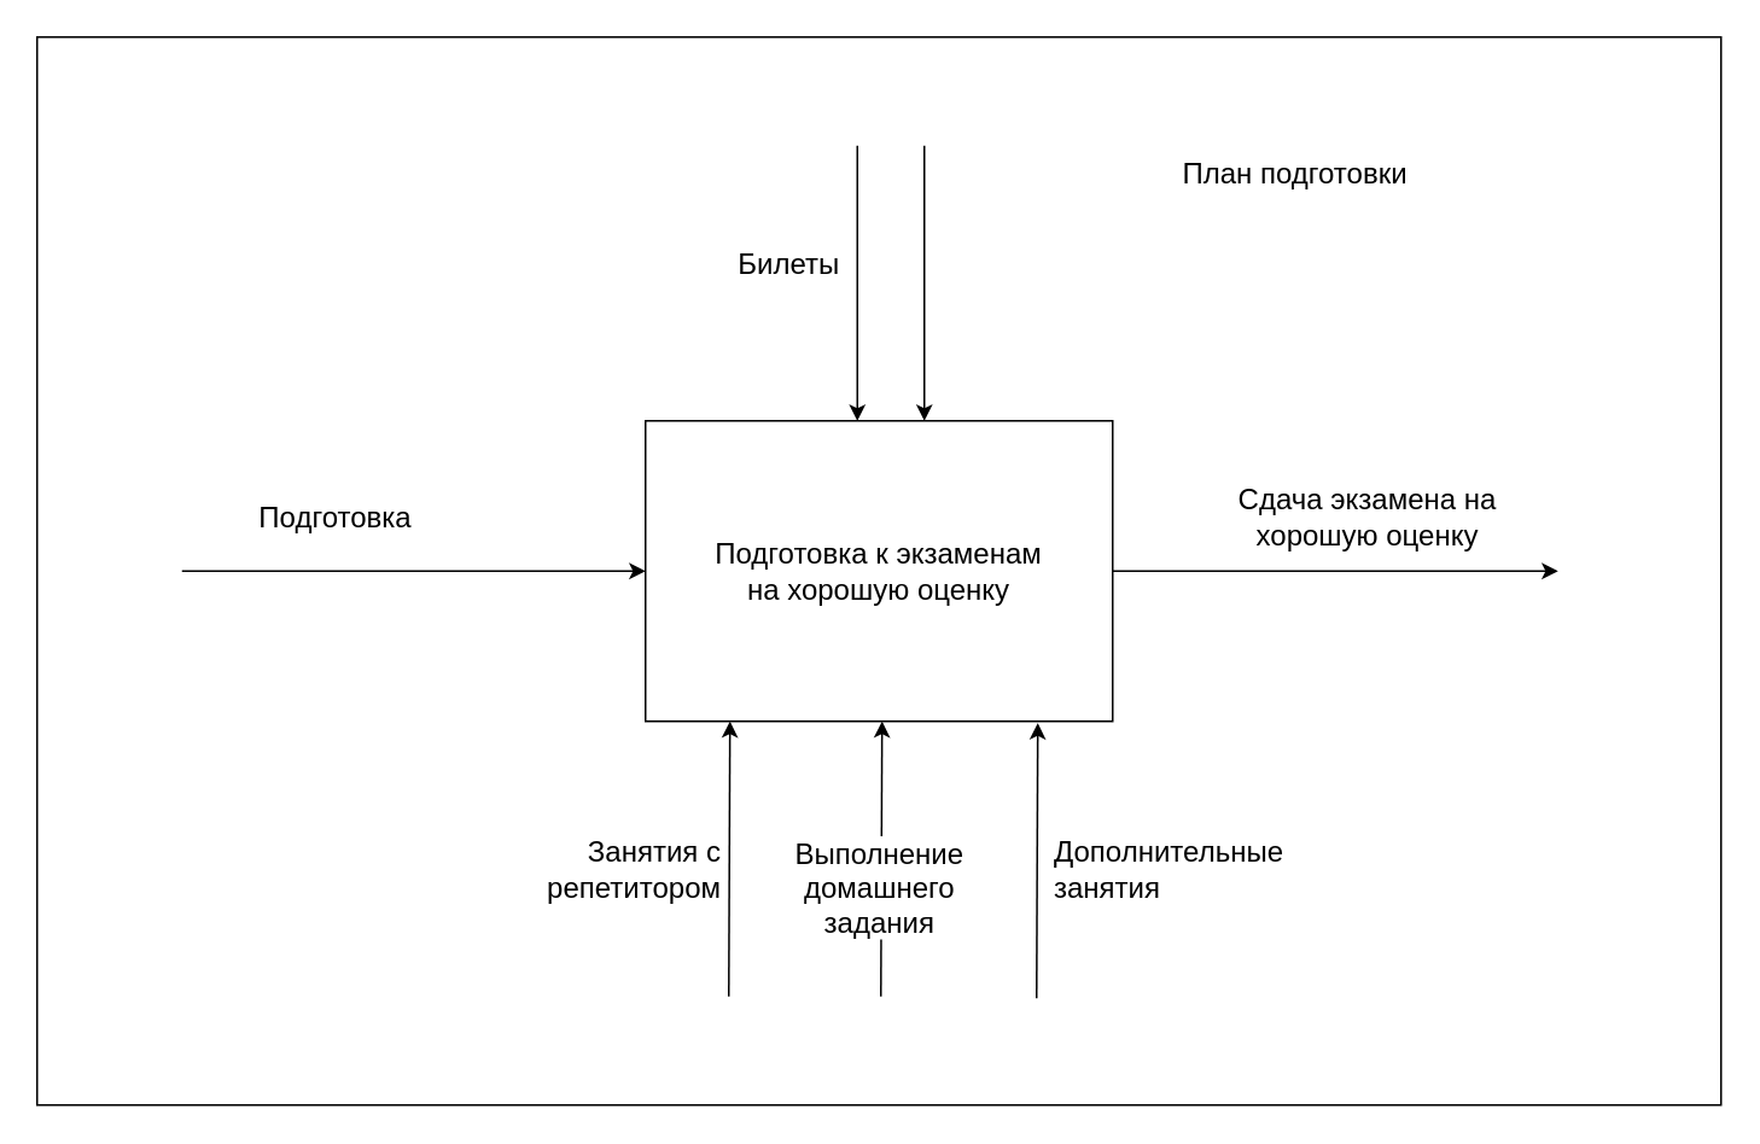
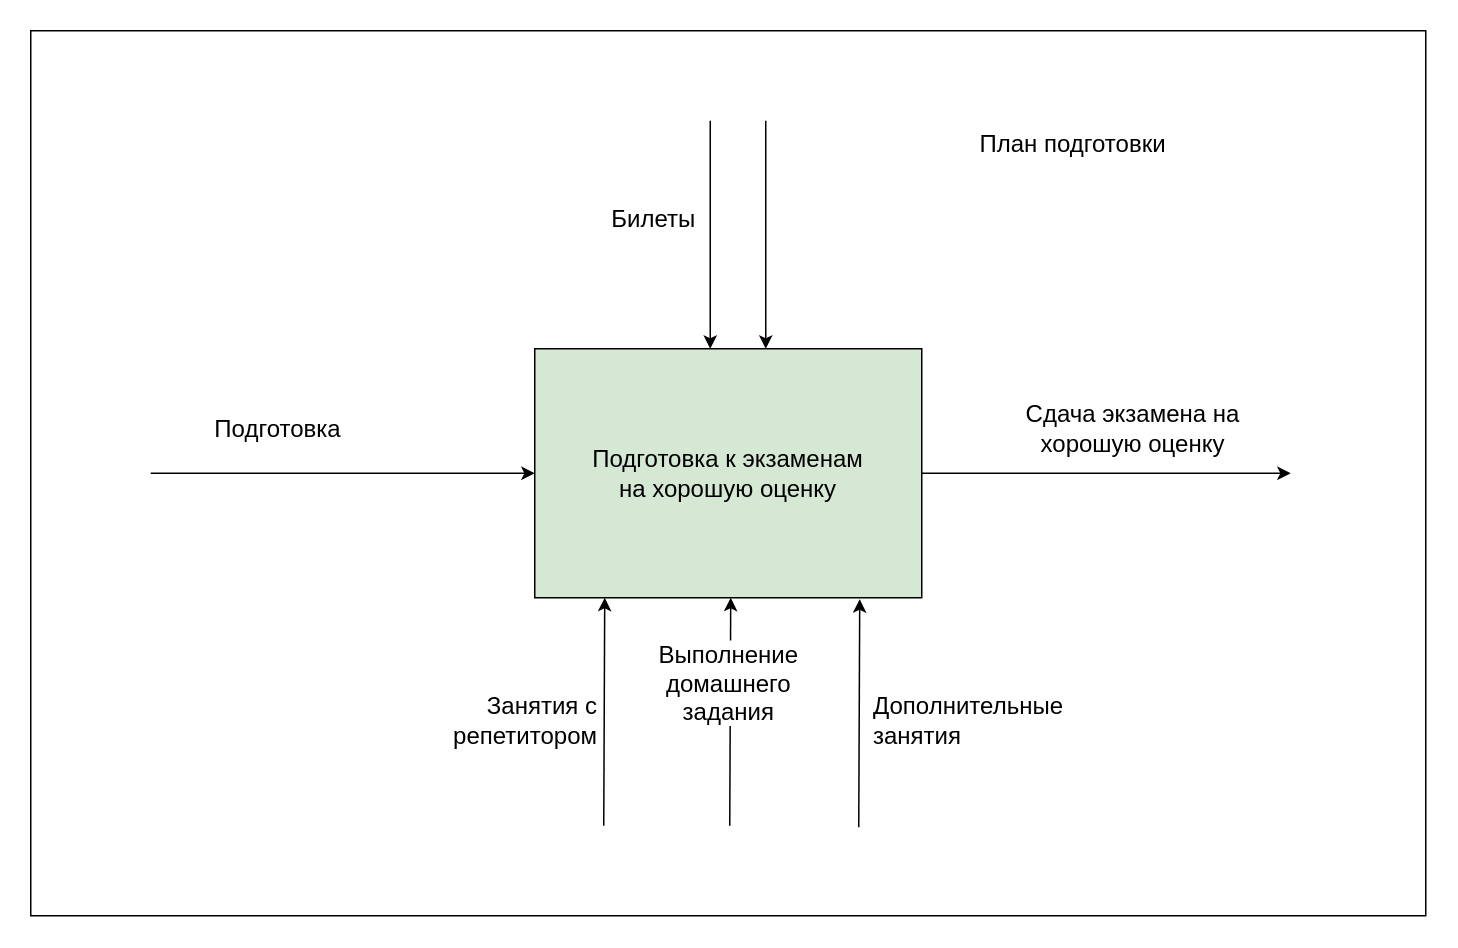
  <mxCell id="0" />
  <mxCell id="1" parent="0" />
  <mxCell id="2" value="" style="rounded=0;whiteSpace=wrap;html=1;" vertex="1" parent="1"><mxGeometry x="20" y="20" width="930" height="590" as="geometry" /></mxCell>
- <mxCell id="3" value="&lt;font style=&quot;font-size: 16px;&quot;&gt;Подготовка к экзаменам&lt;br&gt;на хорошую оценку&lt;br&gt;&lt;/font&gt;" style="rounded=0;whiteSpace=wrap;html=1;" vertex="1" parent="1"><mxGeometry x="356" y="232" width="258" height="166" as="geometry" /></mxCell>
+ <mxCell id="3" value="&lt;font style=&quot;font-size: 16px;&quot;&gt;Подготовка к экзаменам&lt;br&gt;на хорошую оценку&lt;br&gt;&lt;/font&gt;" style="rounded=0;whiteSpace=wrap;html=1;fillColor=#d5e8d4;" vertex="1" parent="1"><mxGeometry x="356" y="232" width="258" height="166" as="geometry" /></mxCell>
  <mxCell id="4" value="" style="endArrow=classic;html=1;rounded=0;fontSize=16;entryX=0.5;entryY=0;entryDx=0;entryDy=0;" edge="1" parent="1"><mxGeometry width="50" height="50" relative="1" as="geometry"><mxPoint x="510" y="80" as="sourcePoint" /><mxPoint x="510" y="232" as="targetPoint" /></mxGeometry></mxCell>
  <mxCell id="5" value="" style="endArrow=classic;html=1;rounded=0;fontSize=16;entryX=0;entryY=0.5;entryDx=0;entryDy=0;" edge="1" parent="1" target="3"><mxGeometry width="50" height="50" relative="1" as="geometry"><mxPoint x="100" y="315" as="sourcePoint" /><mxPoint x="292.353" y="332" as="targetPoint" /></mxGeometry></mxCell>
  <mxCell id="6" value="" style="endArrow=classic;html=1;rounded=0;fontSize=16;" edge="1" parent="1" source="3"><mxGeometry width="50" height="50" relative="1" as="geometry"><mxPoint x="614" y="320" as="sourcePoint" /><mxPoint x="860" y="315" as="targetPoint" /></mxGeometry></mxCell>
  <mxCell id="7" value="" style="endArrow=classic;html=1;rounded=0;fontSize=16;" edge="1" parent="1"><mxGeometry width="50" height="50" relative="1" as="geometry"><mxPoint x="402" y="550" as="sourcePoint" /><mxPoint x="402.647" y="398" as="targetPoint" /></mxGeometry></mxCell>
  <mxCell id="8" value="План подготовки" style="text;html=1;strokeColor=none;fillColor=none;align=center;verticalAlign=middle;whiteSpace=wrap;rounded=0;fontSize=16;" vertex="1" parent="1"><mxGeometry x="640" y="80" width="150" height="30" as="geometry" /></mxCell>
  <mxCell id="9" value="Подготовка" style="text;html=1;strokeColor=none;fillColor=none;align=center;verticalAlign=middle;whiteSpace=wrap;rounded=0;fontSize=16;" vertex="1" parent="1"><mxGeometry x="110" y="270" width="150" height="30" as="geometry" /></mxCell>
  <mxCell id="10" value="Сдача экзамена на хорошую оценку" style="text;html=1;strokeColor=none;fillColor=none;align=center;verticalAlign=middle;whiteSpace=wrap;rounded=0;fontSize=16;" vertex="1" parent="1"><mxGeometry x="680" y="270" width="150" height="30" as="geometry" /></mxCell>
  <mxCell id="11" value="" style="endArrow=classic;html=1;rounded=0;fontSize=16;" edge="1" parent="1"><mxGeometry width="50" height="50" relative="1" as="geometry"><mxPoint x="486" y="550" as="sourcePoint" /><mxPoint x="486.647" y="398" as="targetPoint" /></mxGeometry></mxCell>
  <mxCell id="12" value="" style="endArrow=classic;html=1;rounded=0;fontSize=16;" edge="1" parent="1"><mxGeometry width="50" height="50" relative="1" as="geometry"><mxPoint x="572" y="551" as="sourcePoint" /><mxPoint x="572.647" y="399" as="targetPoint" /></mxGeometry></mxCell>
  <mxCell id="13" value="&lt;span style=&quot;background-color: initial;&quot;&gt;Дополнительные занятия&lt;br&gt;&lt;/span&gt;" style="text;html=1;strokeColor=none;fillColor=none;align=left;verticalAlign=middle;whiteSpace=wrap;rounded=0;fontSize=16;" vertex="1" parent="1"><mxGeometry x="580" y="420" width="110" height="120" as="geometry" /></mxCell>
  <mxCell id="14" value="&lt;span style=&quot;background-color: initial;&quot;&gt;Занятия с репетитором&lt;br&gt;&lt;/span&gt;" style="text;html=1;strokeColor=none;fillColor=none;align=right;verticalAlign=middle;whiteSpace=wrap;rounded=0;fontSize=16;" vertex="1" parent="1"><mxGeometry x="290" y="420" width="110" height="120" as="geometry" /></mxCell>
- <mxCell id="15" value="Выполнение домашнего задания" style="text;html=1;strokeColor=none;fillColor=none;align=center;verticalAlign=middle;whiteSpace=wrap;rounded=0;fontSize=16;labelBackgroundColor=default;" vertex="1" parent="1"><mxGeometry x="422.5" y="450" width="125" height="80" as="geometry" /></mxCell>
+ <mxCell id="15" value="Выполнение домашнего задания" style="text;html=1;strokeColor=none;fillColor=none;align=center;verticalAlign=middle;whiteSpace=wrap;rounded=0;fontSize=16;labelBackgroundColor=default;" vertex="1" parent="1"><mxGeometry x="422.5" y="415" width="125" height="80" as="geometry" /></mxCell>
  <mxCell id="16" value="" style="endArrow=classic;html=1;rounded=0;fontSize=16;entryX=0.5;entryY=0;entryDx=0;entryDy=0;" edge="1" parent="1"><mxGeometry width="50" height="50" relative="1" as="geometry"><mxPoint x="473" y="80" as="sourcePoint" /><mxPoint x="473" y="232" as="targetPoint" /></mxGeometry></mxCell>
  <mxCell id="17" value="Билеты&amp;nbsp;" style="text;html=1;strokeColor=none;fillColor=none;align=right;verticalAlign=middle;whiteSpace=wrap;rounded=0;fontSize=16;" vertex="1" parent="1"><mxGeometry x="320" y="130" width="150" height="30" as="geometry" /></mxCell>
